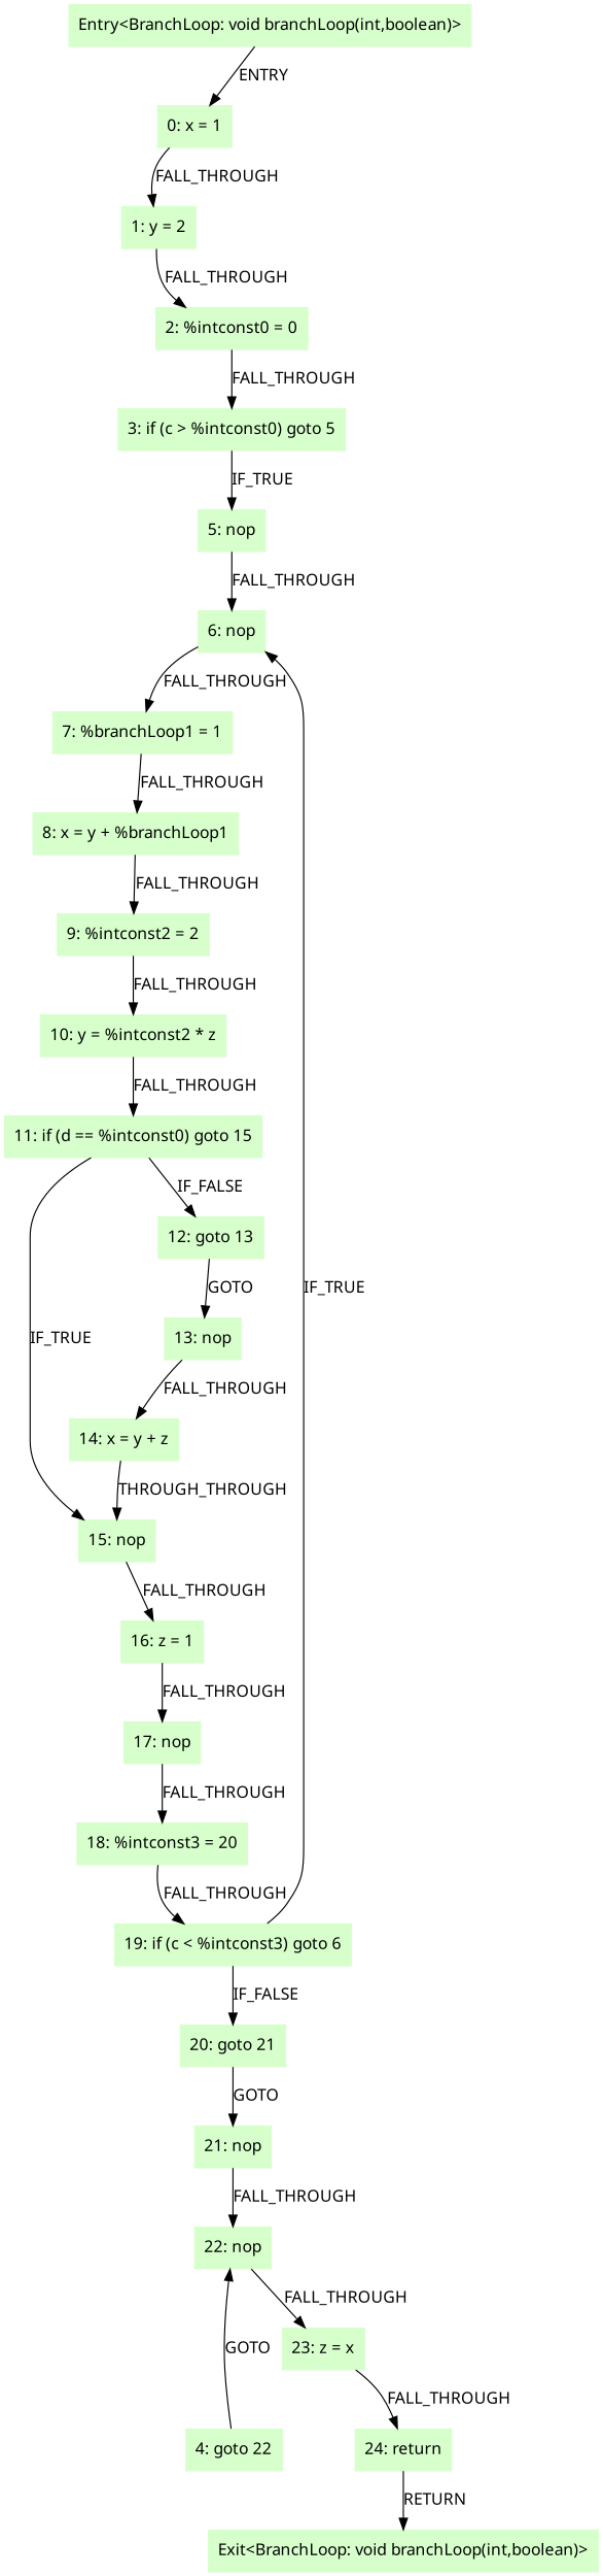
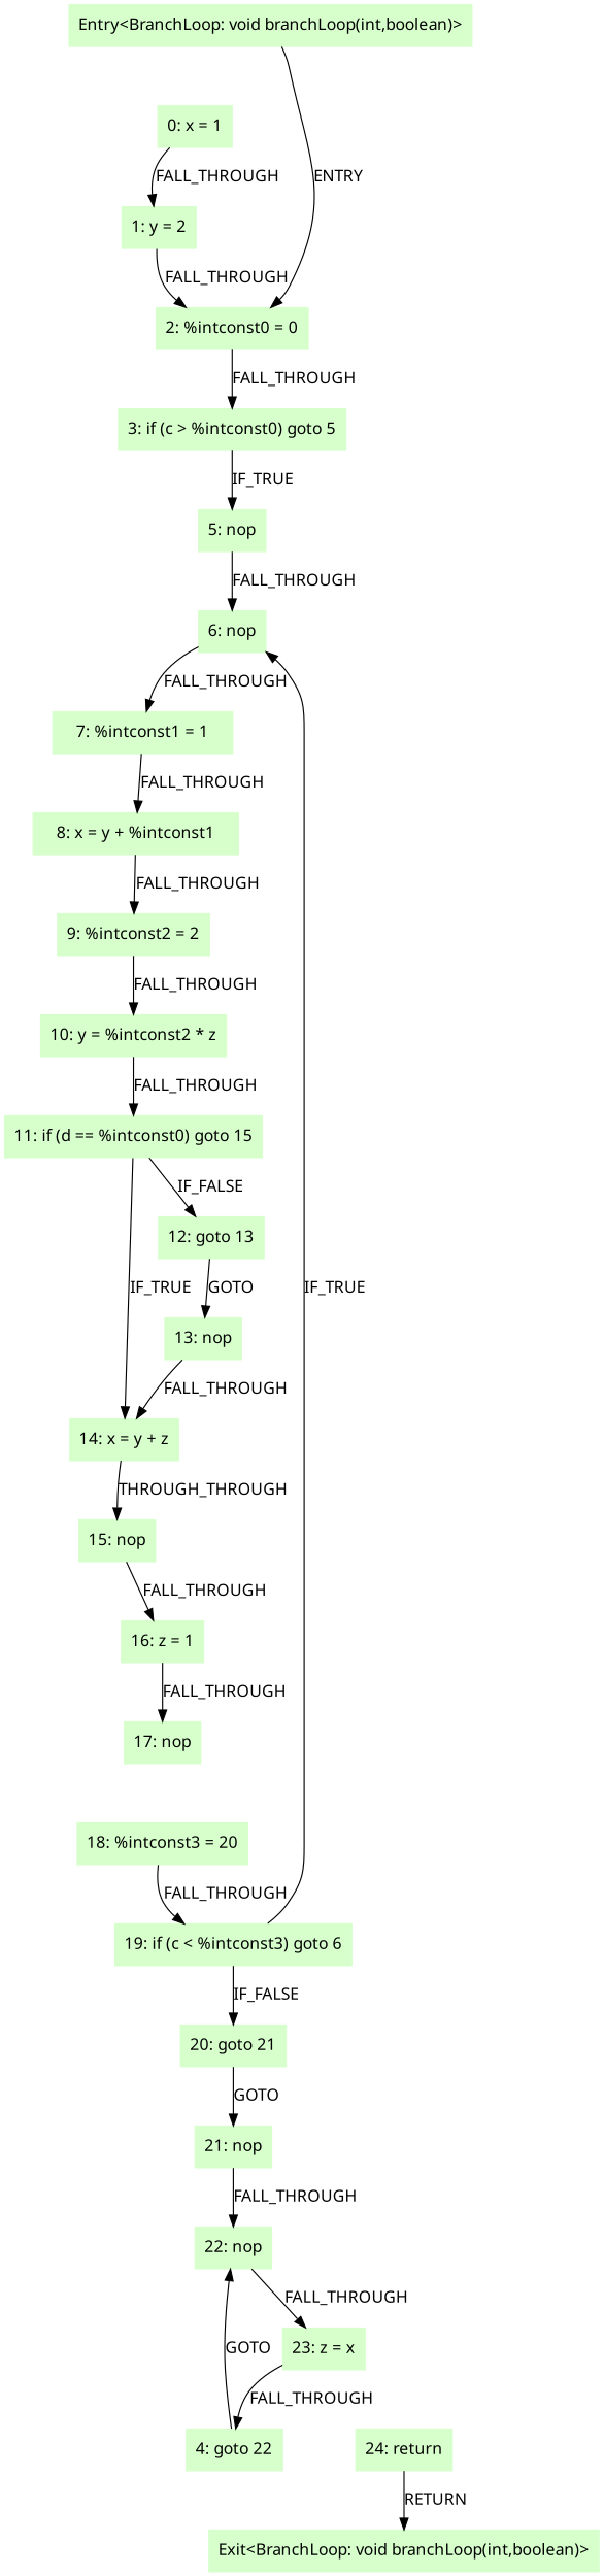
  digraph {
    fontname="Noto Sans"
    node [color=".3 .2 1.0" fontname="Noto Sans" shape=box style=filled]
    edge [fontname="Noto Sans"]
    n1 [label="Entry<BranchLoop: void branchLoop(int,boolean)>"]
    n2 [label="0: x = 1"]
    n3 [label="1: y = 2"]
    n4 [label="2: %intconst0 = 0"]
    n5 [label="3: if (c > %intconst0) goto 5"]
    n6 [label="5: nop"]
    n7 [label="4: goto 22"]
    n8 [label="22: nop"]
    n9 [label="6: nop"]
    n10 [label="23: z = x"]
-   n11 [label="7: %branchLoop1 = 1"]
-   n12 [label="8: x = y + %branchLoop1"]
+   n11 [label="7: %intconst1 = 1"]
+   n12 [label="8: x = y + %intconst1"]
    n13 [label="9: %intconst2 = 2"]
    n14 [label="10: y = %intconst2 * z"]
    n15 [label="11: if (d == %intconst0) goto 15"]
    n16 [label="12: goto 13"]
    n17 [label="15: nop"]
    n18 [label="13: nop"]
    n19 [label="16: z = 1"]
    n20 [label="14: x = y + z"]
    n21 [label="17: nop"]
    n22 [label="18: %intconst3 = 20"]
    n23 [label="19: if (c < %intconst3) goto 6"]
    n24 [label="20: goto 21"]
    n25 [label="21: nop"]
    n26 [label="24: return"]
    n27 [label="Exit<BranchLoop: void branchLoop(int,boolean)>"]
-   n1 -> n2 [label=ENTRY]
+   n1 -> n4 [label=ENTRY]
    n2 -> n3 [label=FALL_THROUGH]
    n3 -> n4 [label=FALL_THROUGH]
    n4 -> n5 [label=FALL_THROUGH]
    n5 -> n6 [label=IF_TRUE]
    n6 -> n9 [label=FALL_THROUGH]
    n7 -> n8 [label=GOTO]
    n8 -> n10 [label=FALL_THROUGH]
    n9 -> n11 [label=FALL_THROUGH]
-   n10 -> n26 [label=FALL_THROUGH]
+   n10 -> n7 [label=FALL_THROUGH]
    n11 -> n12 [label=FALL_THROUGH]
    n12 -> n13 [label=FALL_THROUGH]
    n13 -> n14 [label=FALL_THROUGH]
    n14 -> n15 [label=FALL_THROUGH]
    n15 -> n16 [label=IF_FALSE]
-   n15 -> n17 [label=IF_TRUE]
+   n15 -> n20 [label=IF_TRUE]
    n16 -> n18 [label=GOTO]
    n17 -> n19 [label=FALL_THROUGH]
    n18 -> n20 [label=FALL_THROUGH]
    n19 -> n21 [label=FALL_THROUGH]
    n20 -> n17 [label=THROUGH_THROUGH]
-   n21 -> n22 [label=FALL_THROUGH]
    n22 -> n23 [label=FALL_THROUGH]
    n23 -> n9 [label=IF_TRUE]
    n23 -> n24 [label=IF_FALSE]
    n24 -> n25 [label=GOTO]
    n25 -> n8 [label=FALL_THROUGH]
    n26 -> n27 [label=RETURN]
  }
